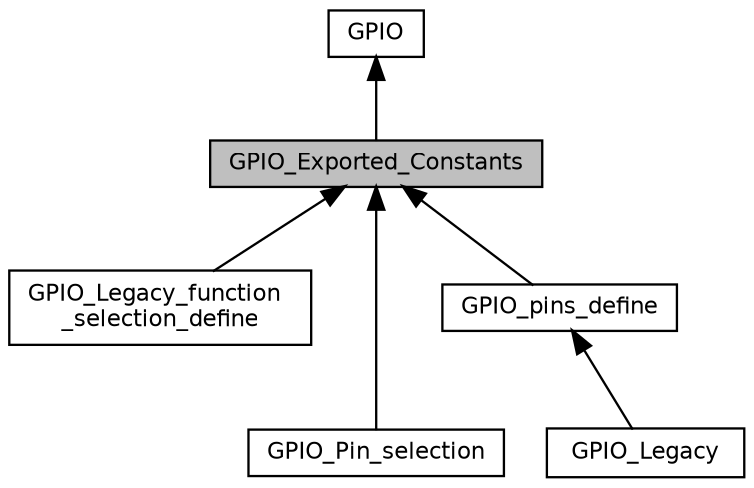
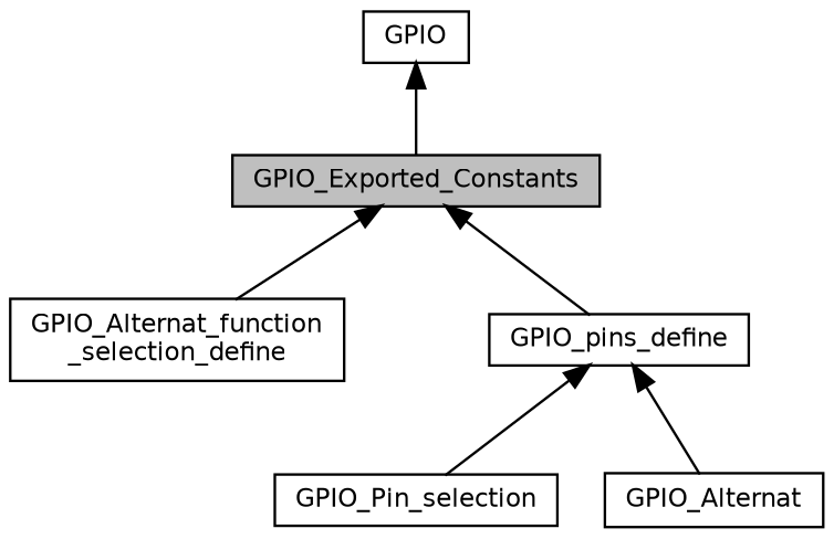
  digraph {
    rankdir=TB
    node [color=black fillcolor=white fontname=Helvetica fontsize=10 shape=record style=filled]
    edge [dir=back fontname=Helvetica fontsize=10 labelfontname=Helvetica labelfontsize=10 shape=plaintext style=solid]
    n1 [fillcolor=grey75 fontcolor=black height=0.2 label=GPIO_Exported_Constants width=0.4]
-   n2 [height=0.2 label="GPIO_Legacy_function\l_selection_define" width=0.4]
+   n2 [height=0.2 label="GPIO_Alternat_function\l_selection_define" width=0.4]
    n3 [height=0.2 label=GPIO_Pin_selection width=0.4]
    n4 [height=0.2 label=GPIO_pins_define width=0.4]
-   n5 [height=0.2 label=GPIO_Legacy width=0.4]
+   n5 [height=0.2 label=GPIO_Alternat width=0.4]
    n6 [height=0.2 label=GPIO width=0.4]
    n1 -> n2
-   n1 -> n3
+   n4 -> n3
    n1 -> n4
    n4 -> n5
    n6 -> n1
  }
